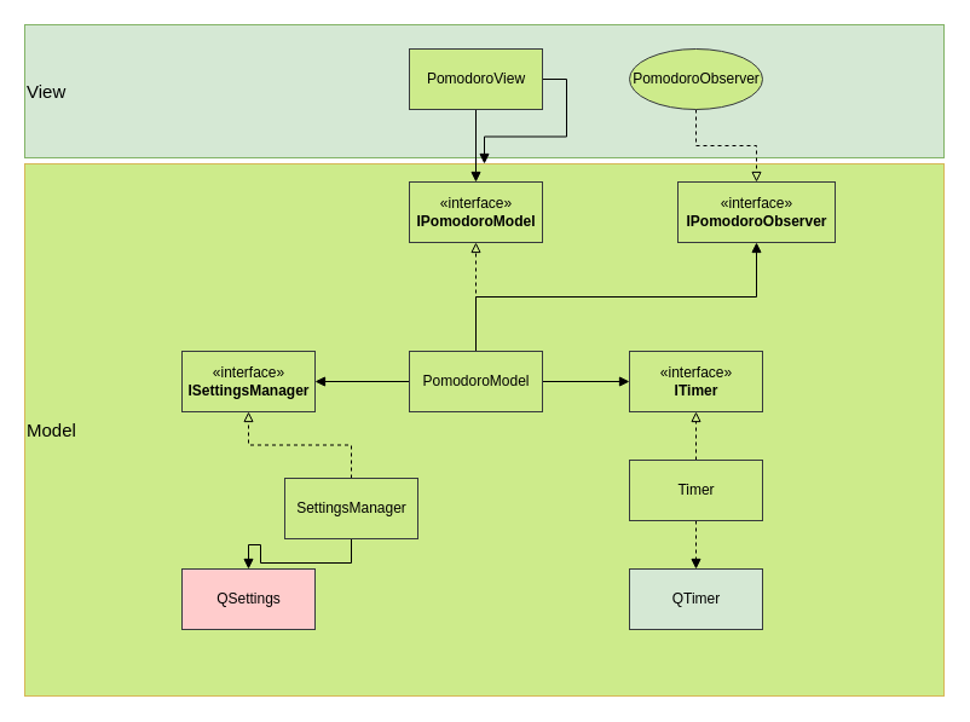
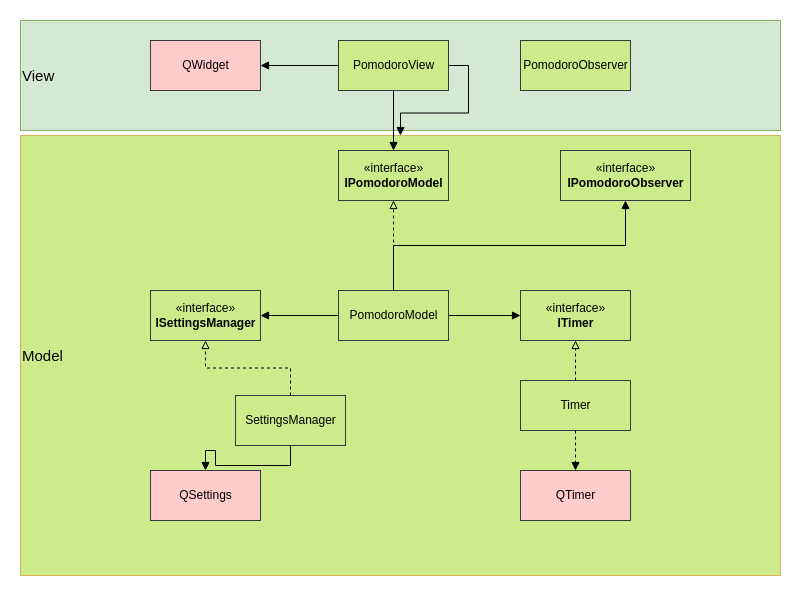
  <mxCell id="0" />
  <mxCell id="1" parent="0" />
  <mxCell id="2" value="&lt;font style=&quot;font-size: 15px&quot;&gt;Model&lt;/font&gt;" style="rounded=0;whiteSpace=wrap;html=1;align=left;fillColor=#cdeb8b;strokeColor=#d6b656;" vertex="1" parent="1"><mxGeometry x="20" y="135" width="760" height="440" as="geometry" /></mxCell>
  <mxCell id="3" value="&lt;font style=&quot;font-size: 15px&quot;&gt;View&lt;br&gt;&lt;/font&gt;" style="rounded=0;whiteSpace=wrap;html=1;align=left;fillColor=#d5e8d4;strokeColor=#82b366;" vertex="1" parent="1"><mxGeometry x="20" y="20" width="760" height="110" as="geometry" /></mxCell>
  <mxCell id="4" style="edgeStyle=orthogonalEdgeStyle;rounded=0;orthogonalLoop=1;jettySize=auto;html=1;exitX=0.5;exitY=1;exitDx=0;exitDy=0;entryX=0.5;entryY=0;entryDx=0;entryDy=0;endArrow=block;endFill=1;" edge="1" parent="1" source="7" target="8"><mxGeometry relative="1" as="geometry" /></mxCell>
  <mxCell id="5" style="edgeStyle=orthogonalEdgeStyle;rounded=0;orthogonalLoop=1;jettySize=auto;html=1;exitX=1;exitY=0.5;exitDx=0;exitDy=0;endArrow=block;endFill=1;" edge="1" parent="1" source="7" target="2"><mxGeometry relative="1" as="geometry" /></mxCell>
+ <mxCell id="6" style="edgeStyle=orthogonalEdgeStyle;rounded=0;orthogonalLoop=1;jettySize=auto;html=1;exitX=0;exitY=0.5;exitDx=0;exitDy=0;endArrow=block;endFill=1;" edge="1" parent="1" source="7" target="27"><mxGeometry relative="1" as="geometry" /></mxCell>
  <mxCell id="7" value="PomodoroView&lt;br&gt;" style="html=1;fillColor=#cdeb8b;strokeColor=#36393d;" vertex="1" parent="1"><mxGeometry x="338" y="40" width="110" height="50" as="geometry" /></mxCell>
  <mxCell id="8" value="«interface»&lt;br&gt;&lt;b&gt;IPomodoroModel&lt;br&gt;&lt;/b&gt;" style="html=1;fillColor=#cdeb8b;strokeColor=#36393d;" vertex="1" parent="1"><mxGeometry x="338" y="150" width="110" height="50" as="geometry" /></mxCell>
  <mxCell id="9" value="«interface»&lt;br&gt;&lt;b&gt;IPomodoroObserver&lt;/b&gt;" style="html=1;fillColor=#cdeb8b;strokeColor=#36393d;" vertex="1" parent="1"><mxGeometry x="560" y="150" width="130" height="50" as="geometry" /></mxCell>
  <mxCell id="10" style="edgeStyle=orthogonalEdgeStyle;rounded=0;orthogonalLoop=1;jettySize=auto;html=1;exitX=0.5;exitY=0;exitDx=0;exitDy=0;entryX=0.5;entryY=1;entryDx=0;entryDy=0;dashed=1;endArrow=block;endFill=0;" edge="1" parent="1" source="14" target="8"><mxGeometry relative="1" as="geometry" /></mxCell>
  <mxCell id="11" style="edgeStyle=orthogonalEdgeStyle;rounded=0;orthogonalLoop=1;jettySize=auto;html=1;exitX=1;exitY=0.5;exitDx=0;exitDy=0;entryX=0;entryY=0.5;entryDx=0;entryDy=0;endArrow=block;endFill=1;" edge="1" parent="1" source="14" target="15"><mxGeometry relative="1" as="geometry" /></mxCell>
  <mxCell id="12" style="edgeStyle=orthogonalEdgeStyle;rounded=0;orthogonalLoop=1;jettySize=auto;html=1;exitX=0.5;exitY=0;exitDx=0;exitDy=0;endArrow=block;endFill=1;" edge="1" parent="1" source="14" target="9"><mxGeometry relative="1" as="geometry" /></mxCell>
  <mxCell id="13" style="edgeStyle=orthogonalEdgeStyle;rounded=0;orthogonalLoop=1;jettySize=auto;html=1;exitX=0;exitY=0.5;exitDx=0;exitDy=0;endArrow=block;endFill=1;" edge="1" parent="1" source="14" target="19"><mxGeometry relative="1" as="geometry" /></mxCell>
  <mxCell id="14" value="PomodoroModel" style="html=1;fillColor=#cdeb8b;strokeColor=#36393d;" vertex="1" parent="1"><mxGeometry x="338" y="290" width="110" height="50" as="geometry" /></mxCell>
  <mxCell id="15" value="«interface»&lt;br&gt;&lt;b&gt;ITimer&lt;/b&gt;" style="html=1;fillColor=#cdeb8b;strokeColor=#36393d;" vertex="1" parent="1"><mxGeometry x="520" y="290" width="110" height="50" as="geometry" /></mxCell>
  <mxCell id="16" style="edgeStyle=orthogonalEdgeStyle;rounded=0;orthogonalLoop=1;jettySize=auto;html=1;exitX=0.5;exitY=0;exitDx=0;exitDy=0;entryX=0.5;entryY=1;entryDx=0;entryDy=0;endArrow=block;endFill=0;dashed=1;" edge="1" parent="1" source="18" target="15"><mxGeometry relative="1" as="geometry" /></mxCell>
  <mxCell id="17" style="edgeStyle=orthogonalEdgeStyle;rounded=0;orthogonalLoop=1;jettySize=auto;html=1;exitX=0.5;exitY=1;exitDx=0;exitDy=0;entryX=0.5;entryY=0;entryDx=0;entryDy=0;endArrow=block;endFill=1;dashed=1;" edge="1" parent="1" source="18" target="26"><mxGeometry relative="1" as="geometry" /></mxCell>
  <mxCell id="18" value="Timer" style="html=1;fillColor=#cdeb8b;strokeColor=#36393d;" vertex="1" parent="1"><mxGeometry x="520" y="380" width="110" height="50" as="geometry" /></mxCell>
  <mxCell id="19" value="«interface»&lt;br&gt;&lt;div&gt;&lt;b&gt;ISettingsManager&lt;/b&gt;&lt;/div&gt;" style="html=1;align=center;fillColor=#cdeb8b;strokeColor=#36393d;" vertex="1" parent="1"><mxGeometry x="150" y="290" width="110" height="50" as="geometry" /></mxCell>
- <mxCell id="20" style="edgeStyle=orthogonalEdgeStyle;rounded=0;orthogonalLoop=1;jettySize=auto;html=1;exitX=0.5;exitY=1;exitDx=0;exitDy=0;dashed=1;endArrow=block;endFill=0;" edge="1" parent="1" source="21" target="9"><mxGeometry relative="1" as="geometry" /></mxCell>
- <mxCell id="21" value="PomodoroObserver" style="ellipse;html=1;align=center;fillColor=#cdeb8b;strokeColor=#36393d;" vertex="1" parent="1"><mxGeometry x="520" y="40" width="110" height="50" as="geometry" /></mxCell>
+ <mxCell id="21" value="PomodoroObserver" style="html=1;align=center;fillColor=#cdeb8b;strokeColor=#36393d;" vertex="1" parent="1"><mxGeometry x="520" y="40" width="110" height="50" as="geometry" /></mxCell>
  <mxCell id="22" style="edgeStyle=orthogonalEdgeStyle;rounded=0;orthogonalLoop=1;jettySize=auto;html=1;exitX=0.5;exitY=0;exitDx=0;exitDy=0;endArrow=block;endFill=0;dashed=1;" edge="1" parent="1" source="24" target="19"><mxGeometry relative="1" as="geometry" /></mxCell>
  <mxCell id="23" style="edgeStyle=orthogonalEdgeStyle;rounded=0;orthogonalLoop=1;jettySize=auto;html=1;exitX=0.5;exitY=1;exitDx=0;exitDy=0;endArrow=block;endFill=1;" edge="1" parent="1" source="24" target="25"><mxGeometry relative="1" as="geometry" /></mxCell>
  <mxCell id="24" value="SettingsManager" style="html=1;align=center;fillColor=#cdeb8b;strokeColor=#36393d;" vertex="1" parent="1"><mxGeometry x="235" y="395" width="110" height="50" as="geometry" /></mxCell>
  <mxCell id="25" value="QSettings" style="html=1;align=center;fillColor=#ffcccc;strokeColor=#36393d;" vertex="1" parent="1"><mxGeometry x="150" y="470" width="110" height="50" as="geometry" /></mxCell>
- <mxCell id="26" value="QTimer" style="html=1;align=center;fillColor=#d5e8d4;strokeColor=#36393d;" vertex="1" parent="1"><mxGeometry x="520" y="470" width="110" height="50" as="geometry" /></mxCell>
+ <mxCell id="26" value="QTimer" style="html=1;align=center;fillColor=#ffcccc;strokeColor=#36393d;" vertex="1" parent="1"><mxGeometry x="520" y="470" width="110" height="50" as="geometry" /></mxCell>
+ <mxCell id="27" value="QWidget" style="html=1;align=center;fillColor=#ffcccc;strokeColor=#36393d;" vertex="1" parent="1"><mxGeometry x="150" y="40" width="110" height="50" as="geometry" /></mxCell>
